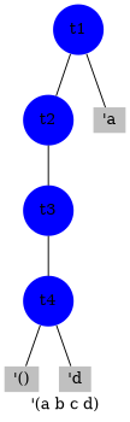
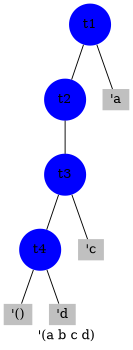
  graph {
    label="'(a b c d)"
    ordering=out
    node [fillcolor=blue penwidth=0 shape=circle style=filled]
    t1 [height=0.1 width=0.1]
    t2 [height=0.1 width=0.1]
    n3 [fillcolor=gray height=0.3 label="'a" shape=none width=0.3]
    t3 [height=0.1 width=0.1]
    t4 [height=0.1 width=0.1]
+   n6 [fillcolor=gray height=0.3 label="'c" shape=none width=0.3]
    n7 [fillcolor=gray height=0.3 label="'()" shape=none width=0.3]
    n8 [fillcolor=gray height=0.3 label="'d" shape=none width=0.3]
    t1 -- t2
    t1 -- n3
    t2 -- t3
    t3 -- t4
+   t3 -- n6
    t4 -- n7
    t4 -- n8
  }
